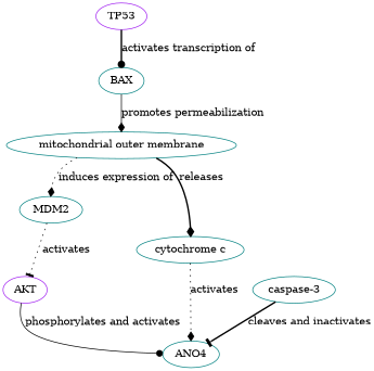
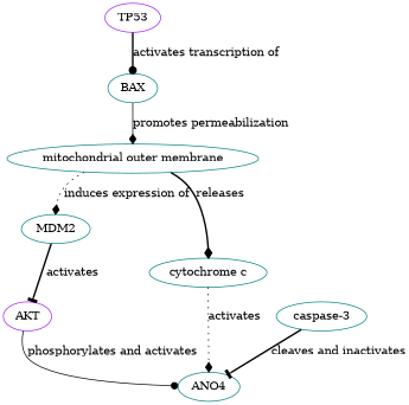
  digraph {
    fontname="DejaVu Serif"
    node [color=teal fontname="DejaVu Serif"]
    edge [arrowhead=diamond evidence="PMID: 10559934" fontname="DejaVu Serif" probability=0.9 style=bold]
    TP53 [color=purple]
    BAX
    "mitochondrial outer membrane"
    AKT [color=purple]
    MDM2
    "cytochrome c"
    ANO4
    "caspase-3"
    TP53 -> BAX [arrowhead=dot evidence="PMID: 9150141" label="activates transcription of"]
    BAX -> "mitochondrial outer membrane" [evidence="PMID: 10872423" label="promotes permeabilization" probability=0.85 style=solid]
    "mitochondrial outer membrane" -> MDM2 [evidence="PMID: 10871891" label="induces expression of" style=dotted]
    "mitochondrial outer membrane" -> "cytochrome c" [label=releases probability=0.8]
    AKT -> ANO4 [arrowhead=dot evidence="PMID: 15084261" label="phosphorylates and activates" probability=0.6 style=solid]
-   MDM2 -> AKT [arrowhead=tee evidence="PMID: 12101126" label=activates probability=0.7 style=dotted]
+   MDM2 -> AKT [arrowhead=tee evidence="PMID: 12101126" label=activates probability=0.7]
    "cytochrome c" -> ANO4 [label=activates style=dotted]
    "caspase-3" -> ANO4 [arrowhead=tee evidence="PMID: 20075865" label="cleaves and inactivates" probability=0.6]
  }
